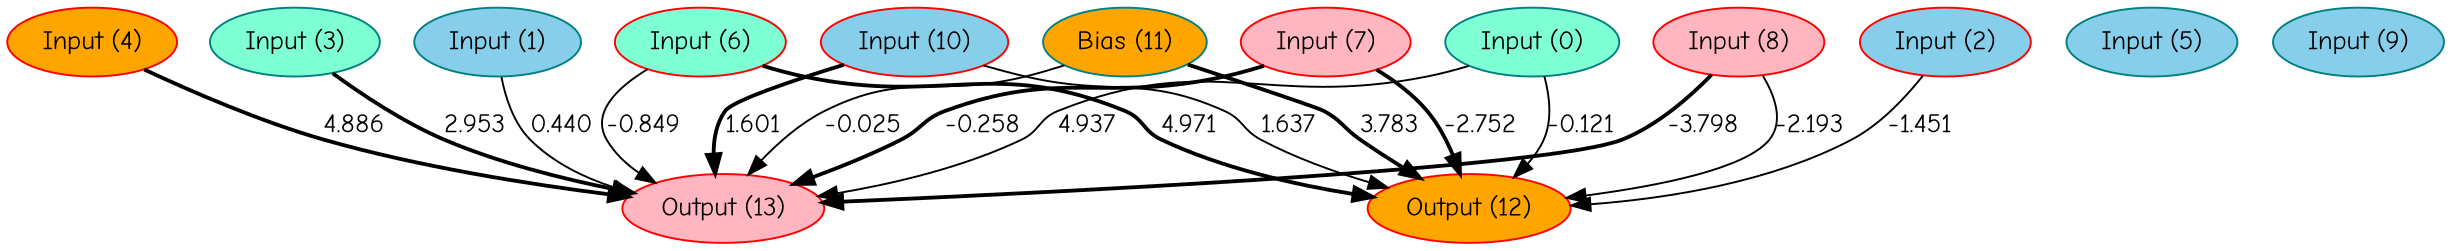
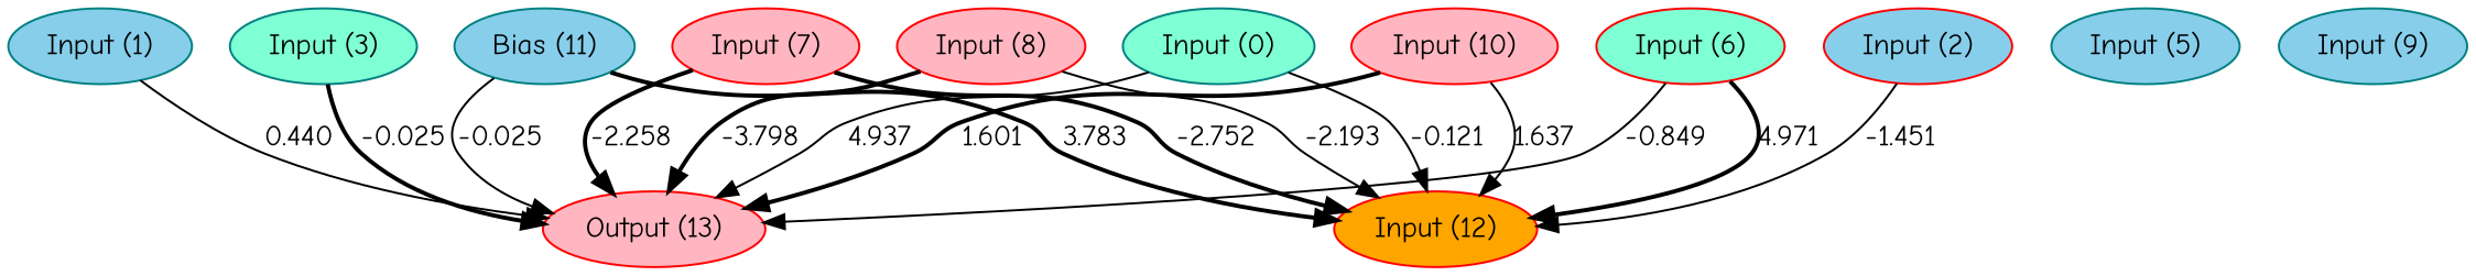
  digraph {
    fontname="Comic Neue"
    node [color=red fillcolor=skyblue fontname="Comic Neue" style=filled]
    edge [fontname="Comic Neue" style=bold]
-   n1 [color=teal fillcolor=orange label="Bias (11)"]
+   n1 [color=teal label="Bias (11)"]
    n2 [color=teal fillcolor=aquamarine label="Input (0)"]
    n3 [color=teal label="Input (1)"]
    n4 [label="Input (2)"]
    n5 [color=teal fillcolor=aquamarine label="Input (3)"]
-   n6 [fillcolor=orange label="Input (4)"]
    n7 [color=teal label="Input (5)"]
    n8 [fillcolor=aquamarine label="Input (6)"]
    n9 [fillcolor=lightpink label="Input (7)"]
    n10 [fillcolor=lightpink label="Input (8)"]
    n11 [color=teal label="Input (9)"]
-   n12 [label="Input (10)"]
-   n13 [fillcolor=orange label="Output (12)"]
+   n12 [fillcolor=lightpink label="Input (10)"]
+   n13 [fillcolor=orange label="Input (12)"]
    n14 [fillcolor=lightpink label="Output (13)"]
    subgraph sub_1 {
      rank=same
      n1
      n2
      n3
      n4
      n5
-     n6
      n7
      n8
      n9
      n10
      n11
      n12
    }
    subgraph sub_2 {
      rank=same
      n13
      n14
    }
    n1 -> n13 [label=3.783]
    n1 -> n14 [label=-0.025 style=solid]
    n2 -> n13 [label=-0.121 style=solid]
    n2 -> n14 [label=4.937 style=solid]
    n3 -> n14 [label=0.440 style=solid]
    n4 -> n13 [label=-1.451 style=solid]
-   n5 -> n14 [label=2.953]
-   n6 -> n14 [label=4.886]
+   n5 -> n14 [label=-0.025]
    n8 -> n13 [label=4.971]
    n8 -> n14 [label=-0.849 style=solid]
    n9 -> n13 [label=-2.752]
-   n9 -> n14 [label=-0.258]
+   n9 -> n14 [label=-2.258]
    n10 -> n13 [label=-2.193 style=solid]
    n10 -> n14 [label=-3.798]
    n12 -> n13 [label=1.637 style=solid]
    n12 -> n14 [label=1.601]
  }
